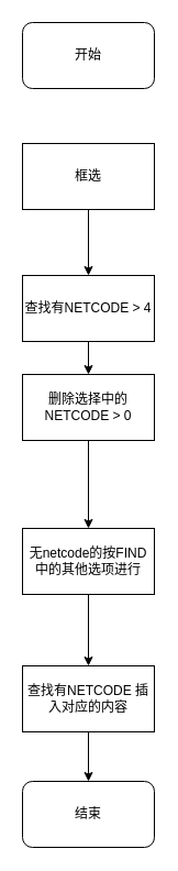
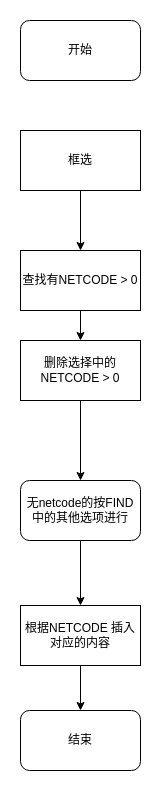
  <mxCell id="0" />
  <mxCell id="1" parent="0" />
  <mxCell id="2" style="edgeStyle=orthogonalEdgeStyle;rounded=0;orthogonalLoop=1;jettySize=auto;html=1;exitX=0.5;exitY=1;exitDx=0;exitDy=0;" edge="1" parent="1" source="3" target="5"><mxGeometry relative="1" as="geometry" /></mxCell>
  <mxCell id="3" value="框选" style="rounded=0;whiteSpace=wrap;html=1;" vertex="1" parent="1"><mxGeometry x="20" y="130" width="120" height="60" as="geometry" /></mxCell>
  <mxCell id="4" style="edgeStyle=orthogonalEdgeStyle;rounded=0;orthogonalLoop=1;jettySize=auto;html=1;exitX=0.5;exitY=1;exitDx=0;exitDy=0;" edge="1" parent="1" source="5" target="7"><mxGeometry relative="1" as="geometry" /></mxCell>
- <mxCell id="5" value="查找有NETCODE &amp;gt; 4" style="rounded=0;whiteSpace=wrap;html=1;" vertex="1" parent="1"><mxGeometry x="20" y="250" width="120" height="60" as="geometry" /></mxCell>
+ <mxCell id="5" value="查找有NETCODE &amp;gt; 0" style="rounded=0;whiteSpace=wrap;html=1;" vertex="1" parent="1"><mxGeometry x="20" y="250" width="120" height="60" as="geometry" /></mxCell>
  <mxCell id="6" style="edgeStyle=orthogonalEdgeStyle;rounded=0;orthogonalLoop=1;jettySize=auto;html=1;exitX=0.5;exitY=1;exitDx=0;exitDy=0;" edge="1" parent="1" source="7" target="9"><mxGeometry relative="1" as="geometry" /></mxCell>
  <mxCell id="7" value="删除选择中的NETCODE &amp;gt; 0" style="rounded=0;whiteSpace=wrap;html=1;" vertex="1" parent="1"><mxGeometry x="20" y="340" width="120" height="60" as="geometry" /></mxCell>
  <mxCell id="8" style="edgeStyle=orthogonalEdgeStyle;rounded=0;orthogonalLoop=1;jettySize=auto;html=1;exitX=0.5;exitY=1;exitDx=0;exitDy=0;" edge="1" parent="1" source="9" target="11"><mxGeometry relative="1" as="geometry" /></mxCell>
- <mxCell id="9" value="无netcode的按FIND 中的其他选项进行" style="rounded=0;whiteSpace=wrap;html=1;" vertex="1" parent="1"><mxGeometry x="20" y="480" width="120" height="60" as="geometry" /></mxCell>
+ <mxCell id="9" value="无netcode的按FIND 中的其他选项进行" style="whiteSpace=wrap;html=1;rounded=1;" vertex="1" parent="1"><mxGeometry x="20" y="480" width="120" height="60" as="geometry" /></mxCell>
  <mxCell id="10" style="edgeStyle=orthogonalEdgeStyle;rounded=0;orthogonalLoop=1;jettySize=auto;html=1;exitX=0.5;exitY=1;exitDx=0;exitDy=0;" edge="1" parent="1" source="11" target="12"><mxGeometry relative="1" as="geometry" /></mxCell>
- <mxCell id="11" value="查找有NETCODE 插入对应的内容" style="rounded=0;whiteSpace=wrap;html=1;" vertex="1" parent="1"><mxGeometry x="20" y="605" width="120" height="60" as="geometry" /></mxCell>
+ <mxCell id="11" value="根据NETCODE 插入对应的内容" style="rounded=0;whiteSpace=wrap;html=1;" vertex="1" parent="1"><mxGeometry x="20" y="605" width="120" height="60" as="geometry" /></mxCell>
  <mxCell id="12" value="结束" style="rounded=1;whiteSpace=wrap;html=1;" vertex="1" parent="1"><mxGeometry x="20" y="710" width="120" height="60" as="geometry" /></mxCell>
  <mxCell id="13" value="开始" style="rounded=1;whiteSpace=wrap;html=1;" vertex="1" parent="1"><mxGeometry x="20" y="20" width="120" height="60" as="geometry" /></mxCell>
